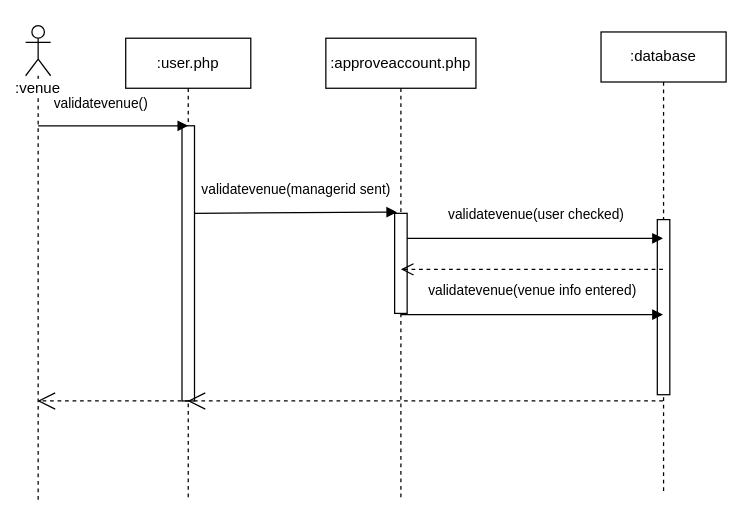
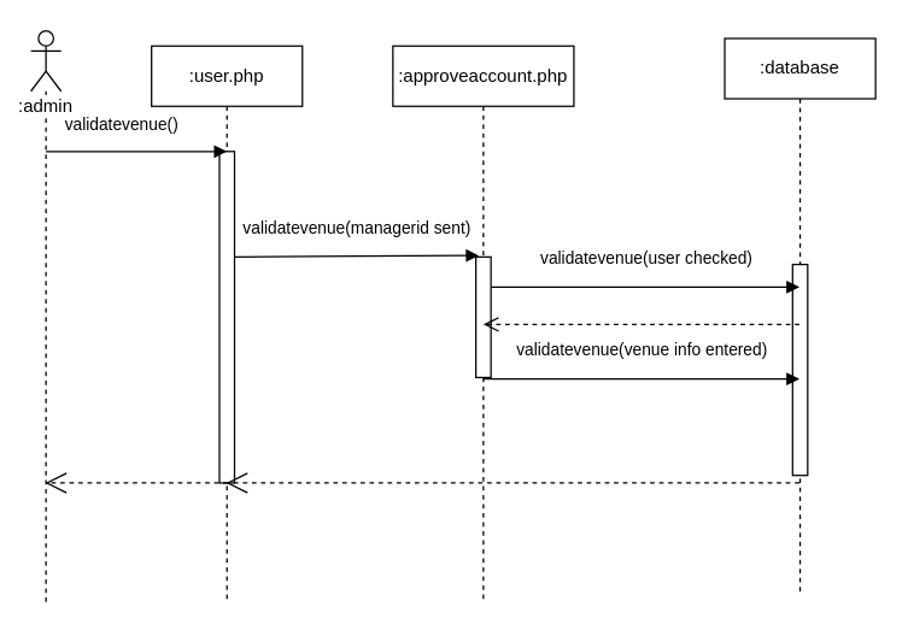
  <mxCell id="0" />
  <mxCell id="1" parent="0" />
  <mxCell id="2" value=":user.php" style="shape=umlLifeline;perimeter=lifelinePerimeter;whiteSpace=wrap;html=1;container=1;collapsible=0;recursiveResize=0;outlineConnect=0;" parent="1" vertex="1"><mxGeometry x="100" y="30" width="100" height="370" as="geometry" /></mxCell>
  <mxCell id="3" value="" style="html=1;points=[];perimeter=orthogonalPerimeter;" parent="2" vertex="1"><mxGeometry x="45" y="70" width="10" height="220" as="geometry" /></mxCell>
  <mxCell id="4" value="validatevenue(managerid sent)" style="html=1;verticalAlign=bottom;endArrow=block;entryX=0.2;entryY=-0.012;entryDx=0;entryDy=0;entryPerimeter=0;" parent="1" target="10" edge="1"><mxGeometry x="0.003" y="10" width="80" relative="1" as="geometry"><mxPoint x="155" y="170" as="sourcePoint" /><mxPoint x="305" y="170" as="targetPoint" /><mxPoint as="offset" /></mxGeometry></mxCell>
  <mxCell id="5" value=":database" style="shape=umlLifeline;perimeter=lifelinePerimeter;whiteSpace=wrap;html=1;container=1;collapsible=0;recursiveResize=0;outlineConnect=0;" parent="1" vertex="1"><mxGeometry x="480" y="25" width="100" height="370" as="geometry" /></mxCell>
  <mxCell id="6" value="" style="html=1;points=[];perimeter=orthogonalPerimeter;" parent="5" vertex="1"><mxGeometry x="45" y="150" width="10" height="140" as="geometry" /></mxCell>
- <mxCell id="7" value=":venue" style="shape=umlLifeline;participant=umlActor;perimeter=lifelinePerimeter;whiteSpace=wrap;html=1;container=1;collapsible=0;recursiveResize=0;verticalAlign=top;spacingTop=36;labelBackgroundColor=#ffffff;outlineConnect=0;" parent="1" vertex="1"><mxGeometry x="20" y="20" width="20" height="380" as="geometry" /></mxCell>
+ <mxCell id="7" value=":admin" style="shape=umlLifeline;participant=umlActor;perimeter=lifelinePerimeter;whiteSpace=wrap;html=1;container=1;collapsible=0;recursiveResize=0;verticalAlign=top;spacingTop=36;labelBackgroundColor=#ffffff;outlineConnect=0;" parent="1" vertex="1"><mxGeometry x="20" y="20" width="20" height="380" as="geometry" /></mxCell>
  <mxCell id="8" value="validatevenue()" style="html=1;verticalAlign=bottom;endArrow=block;" parent="1" edge="1"><mxGeometry x="-0.167" y="9" width="80" relative="1" as="geometry"><mxPoint x="30" y="100" as="sourcePoint" /><mxPoint x="150" y="100" as="targetPoint" /><mxPoint as="offset" /></mxGeometry></mxCell>
  <mxCell id="9" value=":approveaccount.php" style="shape=umlLifeline;perimeter=lifelinePerimeter;whiteSpace=wrap;html=1;container=1;collapsible=0;recursiveResize=0;outlineConnect=0;" parent="1" vertex="1"><mxGeometry x="260" y="30" width="120" height="370" as="geometry" /></mxCell>
  <mxCell id="10" value="" style="html=1;points=[];perimeter=orthogonalPerimeter;" parent="9" vertex="1"><mxGeometry x="55" y="140" width="10" height="80" as="geometry" /></mxCell>
  <mxCell id="11" value="validatevenue(venue info entered)" style="html=1;verticalAlign=bottom;endArrow=block;" parent="1" target="5" edge="1"><mxGeometry x="0.003" y="10" width="80" relative="1" as="geometry"><mxPoint x="320" y="250.96" as="sourcePoint" /><mxPoint x="482" y="250" as="targetPoint" /><mxPoint as="offset" /></mxGeometry></mxCell>
  <mxCell id="12" value="" style="endArrow=open;endSize=12;dashed=1;html=1;" parent="1" target="2" edge="1" source="5"><mxGeometry x="0.398" y="100" width="160" relative="1" as="geometry"><mxPoint x="450" y="320" as="sourcePoint" /><mxPoint x="290" y="320" as="targetPoint" /><mxPoint as="offset" /><Array as="points"><mxPoint x="240" y="320" /></Array></mxGeometry></mxCell>
  <mxCell id="13" value="" style="endArrow=open;endSize=12;dashed=1;html=1;" parent="1" target="7" edge="1"><mxGeometry x="0.398" y="100" width="160" relative="1" as="geometry"><mxPoint x="150.5" y="320" as="sourcePoint" /><mxPoint x="-150" y="320" as="targetPoint" /><mxPoint as="offset" /></mxGeometry></mxCell>
  <mxCell id="14" value="validatevenue(user checked)" style="html=1;verticalAlign=bottom;endArrow=block;exitX=1;exitY=0.25;exitDx=0;exitDy=0;exitPerimeter=0;" edge="1" parent="1" source="10" target="5"><mxGeometry x="0.003" y="10" width="80" relative="1" as="geometry"><mxPoint x="330" y="200" as="sourcePoint" /><mxPoint x="459.5" y="200" as="targetPoint" /><mxPoint as="offset" /><Array as="points"><mxPoint x="350" y="190" /></Array></mxGeometry></mxCell>
  <mxCell id="15" value="" style="html=1;verticalAlign=bottom;endArrow=open;dashed=1;endSize=8;" edge="1" parent="1" source="5"><mxGeometry relative="1" as="geometry"><mxPoint x="400" y="214.76" as="sourcePoint" /><mxPoint x="320" y="214.76" as="targetPoint" /></mxGeometry></mxCell>
